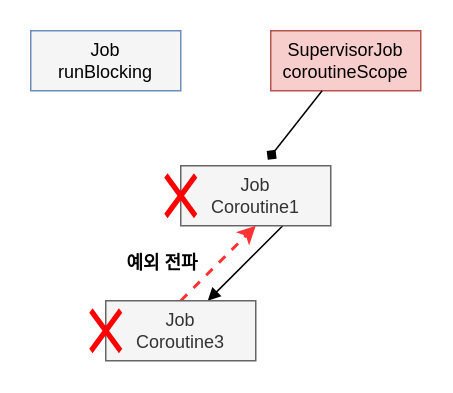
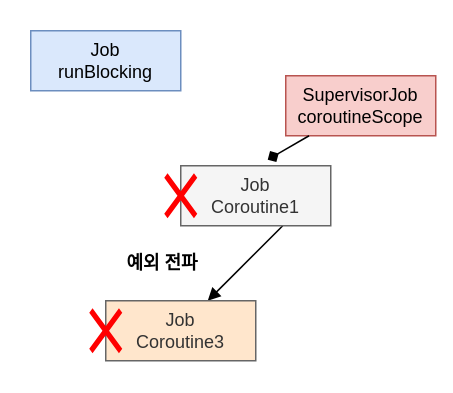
  <mxCell id="0" />
  <mxCell id="1" parent="0" />
- <mxCell id="2" value="SupervisorJob&lt;div&gt;coroutineScope&lt;/div&gt;" style="rounded=0;whiteSpace=wrap;html=1;fillColor=#f8cecc;strokeColor=#b85450;" parent="1" vertex="1"><mxGeometry x="180" y="20" width="100" height="40" as="geometry" /></mxCell>
- <mxCell id="3" value="Job&lt;div&gt;runBlocking&lt;/div&gt;" style="rounded=0;whiteSpace=wrap;html=1;fillColor=#f5f5f5;strokeColor=#6c8ebf;" parent="1" vertex="1"><mxGeometry x="20" y="20" width="100" height="40" as="geometry" /></mxCell>
+ <mxCell id="2" value="SupervisorJob&lt;div&gt;coroutineScope&lt;/div&gt;" style="rounded=0;whiteSpace=wrap;html=1;fillColor=#f8cecc;strokeColor=#b85450;" parent="1" vertex="1"><mxGeometry x="190" y="50" width="100" height="40" as="geometry" /></mxCell>
+ <mxCell id="3" value="Job&lt;div&gt;runBlocking&lt;/div&gt;" style="rounded=0;whiteSpace=wrap;html=1;fillColor=#dae8fc;strokeColor=#6c8ebf;" parent="1" vertex="1"><mxGeometry x="20" y="20" width="100" height="40" as="geometry" /></mxCell>
  <mxCell id="4" style="rounded=0;orthogonalLoop=1;jettySize=auto;html=1;entryX=0.5;entryY=0;entryDx=0;entryDy=0;endArrow=block;endFill=1;exitX=0.5;exitY=1;exitDx=0;exitDy=0;" parent="1" edge="1"><mxGeometry relative="1" as="geometry"><mxPoint x="188" y="150" as="sourcePoint" /><mxPoint x="138" y="200" as="targetPoint" /></mxGeometry></mxCell>
  <mxCell id="5" value="Job&lt;div&gt;Coroutine1&lt;/div&gt;" style="rounded=0;whiteSpace=wrap;html=1;fillColor=#f5f5f5;fontColor=#333333;strokeColor=#666666;" parent="1" vertex="1"><mxGeometry x="120" y="110" width="100" height="40" as="geometry" /></mxCell>
- <mxCell id="6" style="rounded=0;orthogonalLoop=1;jettySize=auto;html=1;entryX=0.5;entryY=1;entryDx=0;entryDy=0;exitX=0.5;exitY=0;exitDx=0;exitDy=0;dashed=1;strokeColor=#FF3333;strokeWidth=2;" parent="1" source="7" target="5" edge="1"><mxGeometry relative="1" as="geometry" /></mxCell>
- <mxCell id="7" value="Job&lt;div&gt;Coroutine3&lt;/div&gt;" style="rounded=0;whiteSpace=wrap;html=1;fillColor=#f5f5f5;fontColor=#333333;strokeColor=#666666;" parent="1" vertex="1"><mxGeometry x="70" y="200" width="100" height="40" as="geometry" /></mxCell>
+ <mxCell id="7" value="Job&lt;div&gt;Coroutine3&lt;/div&gt;" style="rounded=0;whiteSpace=wrap;html=1;fillColor=#ffe6cc;fontColor=#333333;strokeColor=#666666;" parent="1" vertex="1"><mxGeometry x="70" y="200" width="100" height="40" as="geometry" /></mxCell>
  <mxCell id="8" style="rounded=0;orthogonalLoop=1;jettySize=auto;html=1;entryX=0.58;entryY=-0.1;entryDx=0;entryDy=0;entryPerimeter=0;endArrow=diamond;endFill=1;" parent="1" source="2" target="5" edge="1"><mxGeometry relative="1" as="geometry" /></mxCell>
  <mxCell id="9" value="예외 전파" style="text;html=1;align=center;verticalAlign=middle;whiteSpace=wrap;rounded=0;fontStyle=1" parent="1" vertex="1"><mxGeometry x="78" y="160" width="60" height="30" as="geometry" /></mxCell>
  <mxCell id="10" value="" style="shape=mxgraph.mockup.markup.redX;fillColor=#ff0000;html=1;shadow=0;whiteSpace=wrap;strokeColor=none;" parent="1" vertex="1"><mxGeometry x="109" y="115" width="22" height="30" as="geometry" /></mxCell>
  <mxCell id="11" value="" style="shape=mxgraph.mockup.markup.redX;fillColor=#ff0000;html=1;shadow=0;whiteSpace=wrap;strokeColor=none;" parent="1" vertex="1"><mxGeometry x="59" y="205" width="22" height="30" as="geometry" /></mxCell>
